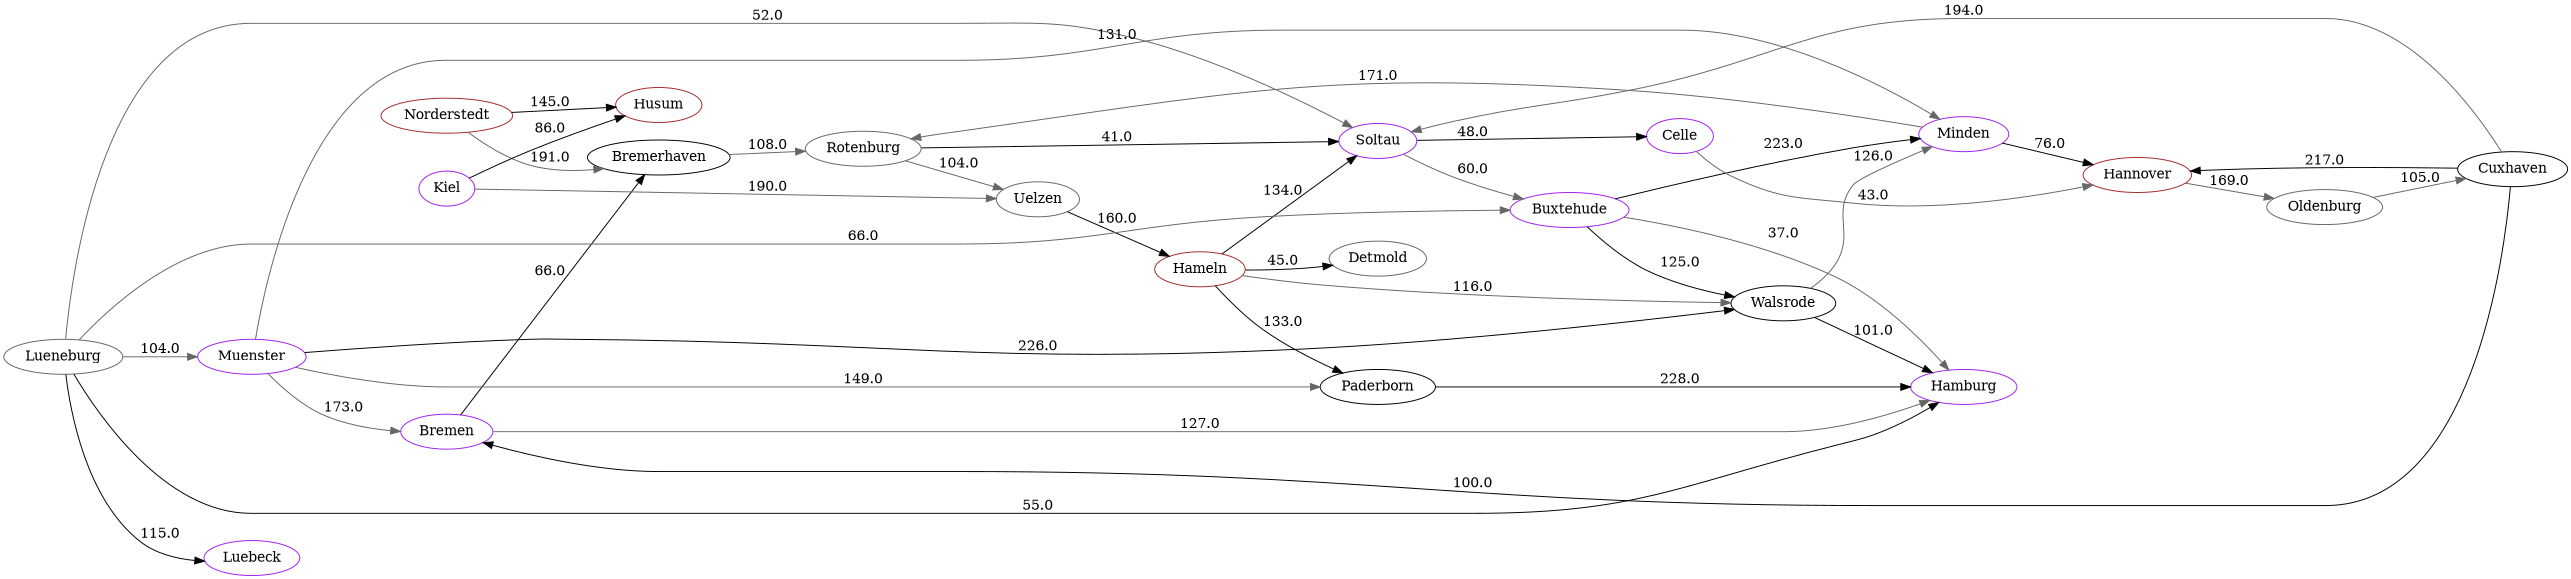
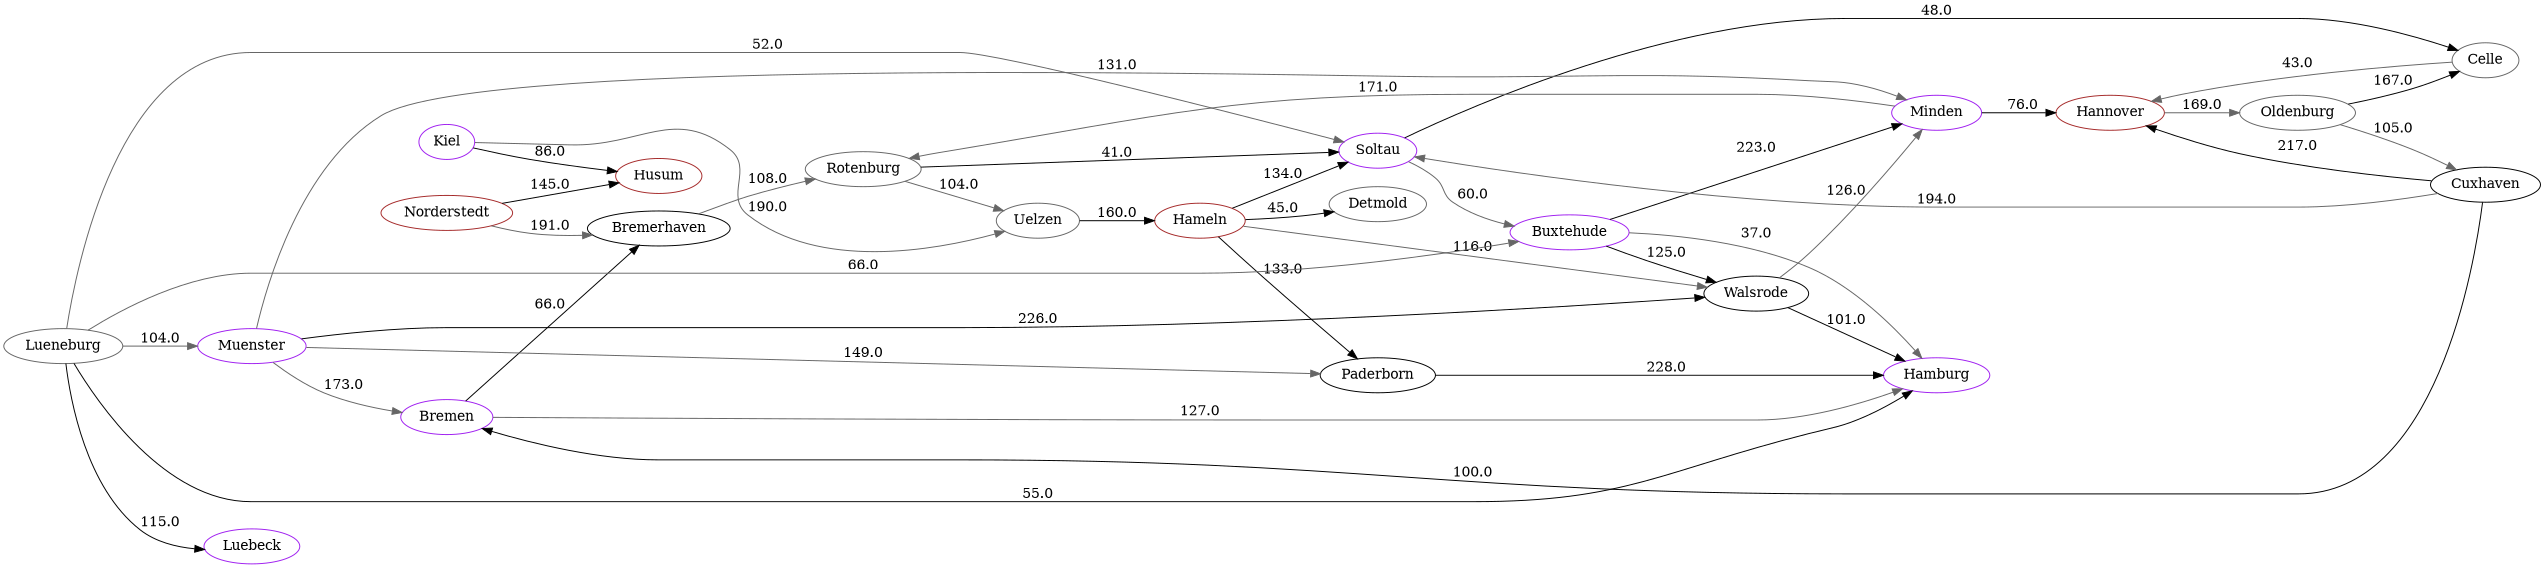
  digraph {
    rankdir=LR
    node [color=purple]
    edge [color=black]
    n1 [color=black label=Paderborn]
    n2 [label=Hamburg]
    n3 [label=Bremen]
    n4 [color=black label=Bremerhaven]
    n5 [color=gray40 label=Rotenburg]
    n6 [color=gray40 label=Uelzen]
    n7 [label=Soltau]
    n8 [color=brown label=Norderstedt]
    n9 [color=brown label=Husum]
    n10 [label=Kiel]
    n11 [color=brown label=Hameln]
    n12 [color=gray40 label=Lueneburg]
    n13 [label=Luebeck]
    n14 [label=Muenster]
    n15 [label=Buxtehude]
-   n16 [label=Celle]
+   n16 [color=gray40 label=Celle]
    n17 [color=black label=Walsrode]
    n18 [label=Minden]
    n19 [color=gray40 label=Detmold]
    n20 [color=brown label=Hannover]
    n21 [color=gray40 label=Oldenburg]
    n22 [color=black label=Cuxhaven]
    n1 -> n2 [label=228.0]
    n3 -> n2 [color=gray40 label=127.0]
    n3 -> n4 [label=66.0]
    n4 -> n5 [color=gray40 label=108.0]
    n5 -> n6 [color=gray40 label=104.0]
    n5 -> n7 [label=41.0]
    n6 -> n11 [label=160.0]
    n7 -> n15 [color=gray40 label=60.0]
    n7 -> n16 [label=48.0]
    n8 -> n4 [color=gray40 label=191.0]
    n8 -> n9 [label=145.0]
    n10 -> n6 [color=gray40 label=190.0]
    n10 -> n9 [label=86.0]
    n11 -> n1 [label=133.0]
    n11 -> n7 [label=134.0]
    n11 -> n17 [color=gray40 label=116.0]
    n11 -> n19 [label=45.0]
    n12 -> n2 [label=55.0]
    n12 -> n7 [color=gray40 label=52.0]
    n12 -> n13 [label=115.0]
    n12 -> n14 [color=gray40 label=104.0]
    n12 -> n15 [color=gray40 label=66.0]
    n14 -> n1 [color=gray40 label=149.0]
    n14 -> n3 [color=gray40 label=173.0]
    n14 -> n17 [label=226.0]
    n14 -> n18 [color=gray40 label=131.0]
    n15 -> n2 [color=gray40 label=37.0]
    n15 -> n17 [label=125.0]
    n15 -> n18 [label=223.0]
    n16 -> n20 [color=gray40 label=43.0]
    n17 -> n2 [label=101.0]
    n17 -> n18 [color=gray40 label=126.0]
    n18 -> n5 [color=gray40 label=171.0]
    n18 -> n20 [label=76.0]
    n20 -> n21 [color=gray40 label=169.0]
+   n21 -> n16 [label=167.0]
    n21 -> n22 [color=gray40 label=105.0]
    n22 -> n3 [label=100.0]
    n22 -> n7 [color=gray40 label=194.0]
    n22 -> n20 [label=217.0]
  }
